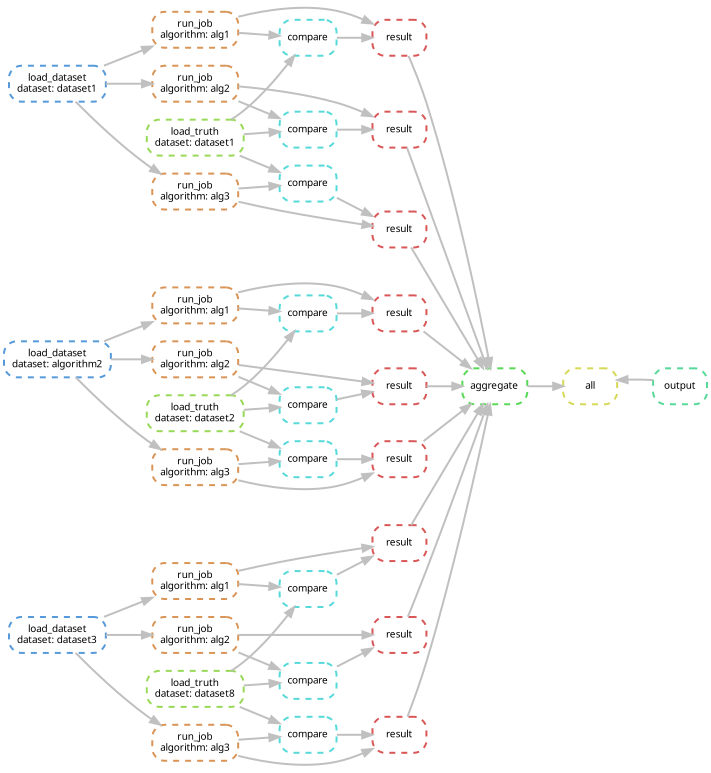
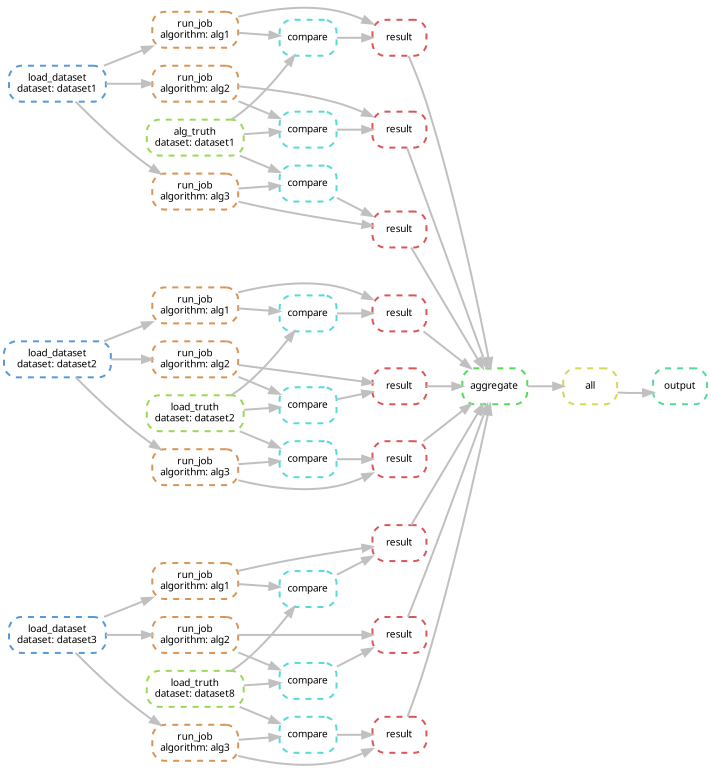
  digraph {
    bgcolor=white
    rankdir=LR
    node [color="0.00 0.6 0.85" fontname=sans fontsize=10 penwidth=2 shape=box style="rounded,dashed"]
    edge [color=grey penwidth=2]
    n1 [color="0.17 0.6 0.85" label=all]
    n2 [color="0.42 0.6 0.85" label=output]
    n3 [color="0.33 0.6 0.85" label=aggregate]
    n4 [label=result]
    n5 [color="0.08 0.6 0.85" label="run_job\nalgorithm: alg1"]
    n6 [color="0.50 0.6 0.85" label=compare]
    n7 [color="0.58 0.6 0.85" label="load_dataset\ndataset: dataset1"]
    n8 [color="0.08 0.6 0.85" label="run_job\nalgorithm: alg2"]
    n9 [color="0.08 0.6 0.85" label="run_job\nalgorithm: alg3"]
    n10 [color="0.50 0.6 0.85" label=compare]
    n11 [label=result]
    n12 [color="0.50 0.6 0.85" label=compare]
    n13 [label=result]
-   n14 [color="0.25 0.6 0.85" label="load_truth\ndataset: dataset1"]
+   n14 [color="0.25 0.6 0.85" label="alg_truth\ndataset: dataset1"]
    n15 [label=result]
    n16 [color="0.08 0.6 0.85" label="run_job\nalgorithm: alg1"]
    n17 [color="0.50 0.6 0.85" label=compare]
-   n18 [color="0.58 0.6 0.85" label="load_dataset\ndataset: algorithm2"]
+   n18 [color="0.58 0.6 0.85" label="load_dataset\ndataset: dataset2"]
    n19 [color="0.08 0.6 0.85" label="run_job\nalgorithm: alg2"]
    n20 [color="0.08 0.6 0.85" label="run_job\nalgorithm: alg3"]
    n21 [color="0.50 0.6 0.85" label=compare]
    n22 [label=result]
    n23 [color="0.50 0.6 0.85" label=compare]
    n24 [label=result]
    n25 [color="0.25 0.6 0.85" label="load_truth\ndataset: dataset2"]
    n26 [label=result]
    n27 [color="0.08 0.6 0.85" label="run_job\nalgorithm: alg1"]
    n28 [color="0.50 0.6 0.85" label=compare]
    n29 [color="0.58 0.6 0.85" label="load_dataset\ndataset: dataset3"]
    n30 [color="0.08 0.6 0.85" label="run_job\nalgorithm: alg2"]
    n31 [color="0.08 0.6 0.85" label="run_job\nalgorithm: alg3"]
    n32 [color="0.50 0.6 0.85" label=compare]
    n33 [label=result]
    n34 [color="0.50 0.6 0.85" label=compare]
    n35 [label=result]
    n36 [color="0.25 0.6 0.85" label="load_truth\ndataset: dataset8"]
-   n2 -> n1
+   n1 -> n2
    n3 -> n1
    n4 -> n3
    n5 -> n4
    n5 -> n6
    n6 -> n4
    n7 -> n5
    n7 -> n8
    n7 -> n9
    n8 -> n10
    n8 -> n11
    n9 -> n12
    n9 -> n13
    n10 -> n11
    n11 -> n3
    n12 -> n13
    n13 -> n3
    n14 -> n6
    n14 -> n10
    n14 -> n12
    n15 -> n3
    n16 -> n15
    n16 -> n17
    n17 -> n15
    n18 -> n16
    n18 -> n19
    n18 -> n20
    n19 -> n21
    n19 -> n22
    n20 -> n23
    n20 -> n24
    n21 -> n22
    n22 -> n3
    n23 -> n24
    n24 -> n3
    n25 -> n17
    n25 -> n21
    n25 -> n23
    n26 -> n3
    n27 -> n26
    n27 -> n28
    n28 -> n26
    n29 -> n27
    n29 -> n30
    n29 -> n31
    n30 -> n32
    n30 -> n33
    n31 -> n34
    n31 -> n35
    n32 -> n33
    n33 -> n3
    n34 -> n35
    n35 -> n3
    n36 -> n28
    n36 -> n32
    n36 -> n34
  }
